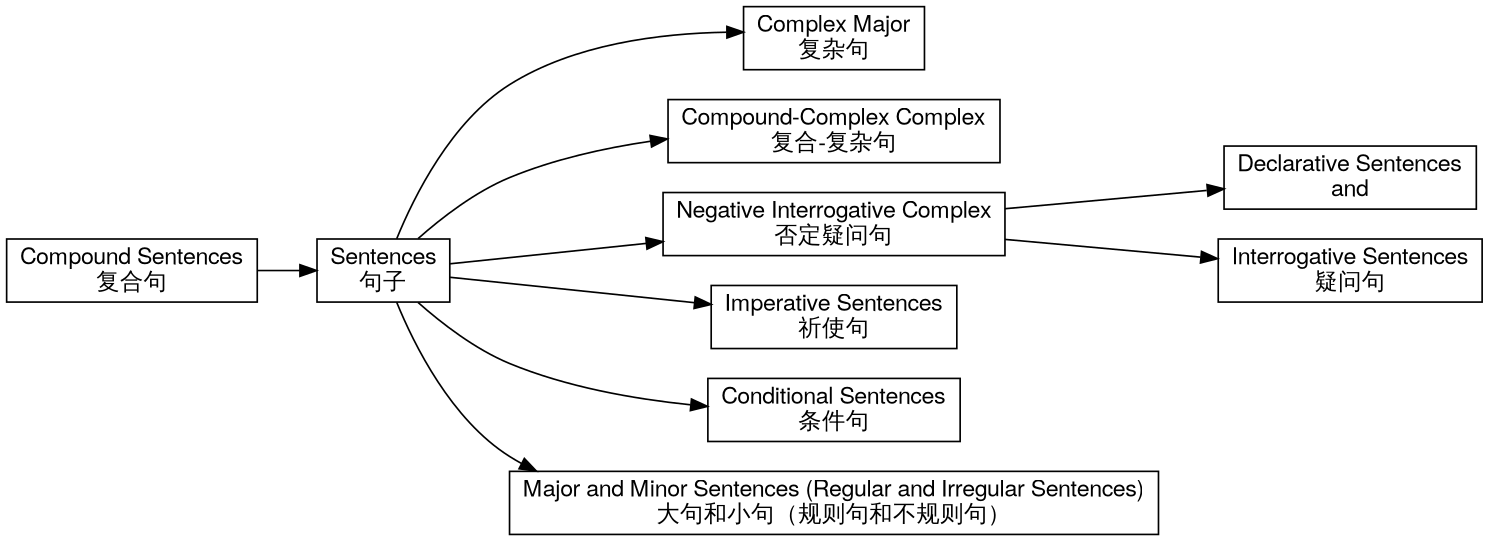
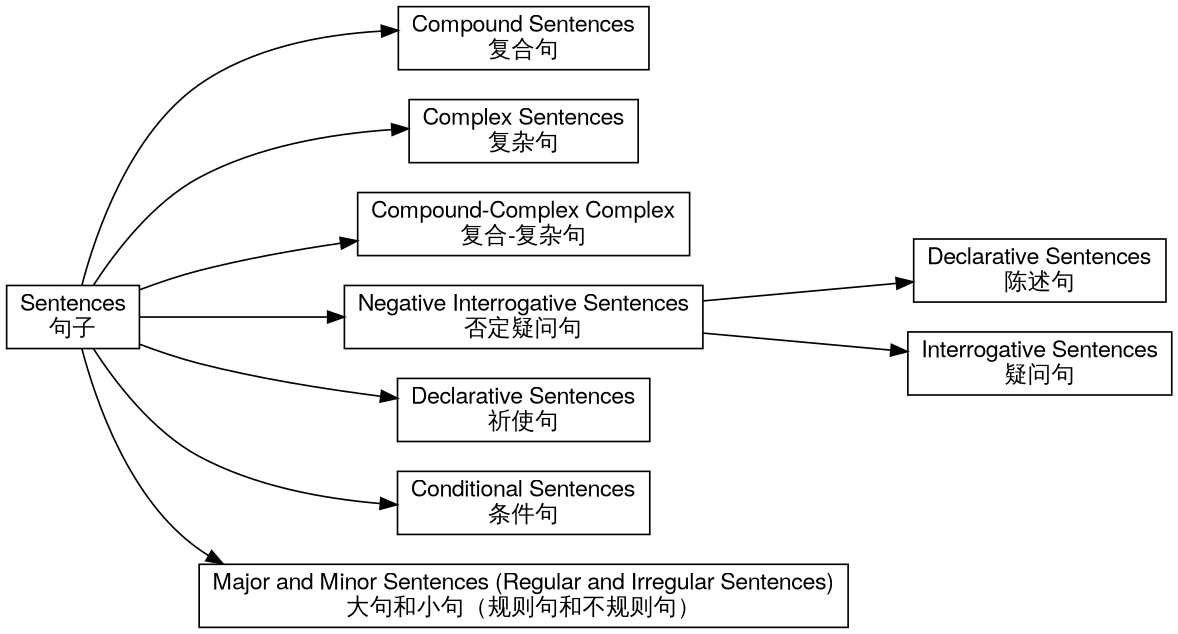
  digraph {
    rankdir=LR
    node [fontname="Helvetica, SimHei" fontsize=14 shape=rect]
    n1 [label="Sentences\n句子"]
    n2 [label="Compound Sentences\n复合句"]
-   n3 [label="Complex Major\n复杂句"]
+   n3 [label="Complex Sentences\n复杂句"]
    n4 [label="Compound-Complex Complex\n复合-复杂句"]
-   n5 [label="Negative Interrogative Complex\n否定疑问句"]
-   n6 [label="Imperative Sentences\n祈使句"]
+   n5 [label="Negative Interrogative Sentences\n否定疑问句"]
+   n6 [label="Declarative Sentences\n祈使句"]
    n7 [label="Conditional Sentences\n条件句"]
    n8 [label="Major and Minor Sentences (Regular and Irregular Sentences)\n大句和小句（规则句和不规则句）"]
-   n9 [label="Declarative Sentences\nand"]
+   n9 [label="Declarative Sentences\n陈述句"]
    n10 [label="Interrogative Sentences\n疑问句"]
-   n2 -> n1
+   n1 -> n2
    n1 -> n3
    n1 -> n4
    n1 -> n5
    n1 -> n6
    n1 -> n7
    n1 -> n8
    n5 -> n9
    n5 -> n10
  }
